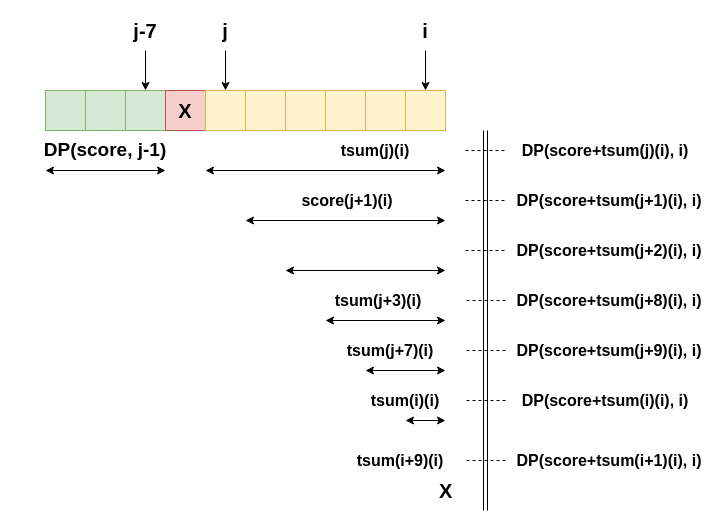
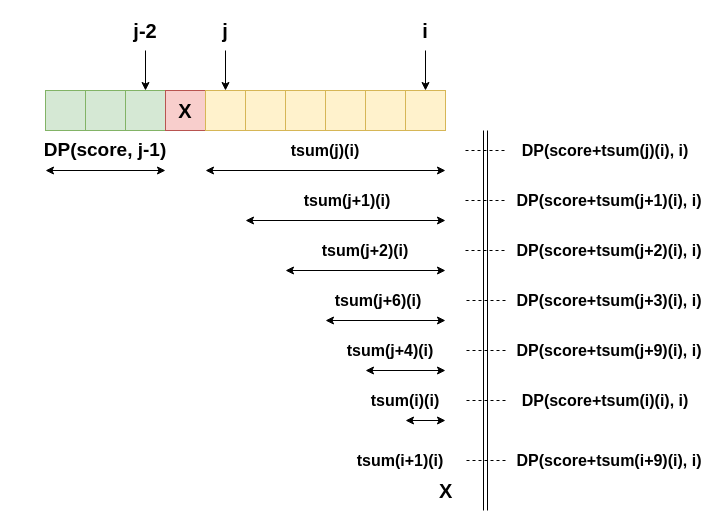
  <mxCell id="0" />
  <mxCell id="1" parent="0" />
  <mxCell id="2" value="" style="rounded=0;whiteSpace=wrap;html=1;fillColor=#d5e8d4;strokeColor=#82b366;" vertex="1" parent="1"><mxGeometry x="85" y="90" width="40" height="40" as="geometry" /></mxCell>
  <mxCell id="3" value="" style="rounded=0;whiteSpace=wrap;html=1;fillColor=#d5e8d4;strokeColor=#82b366;" vertex="1" parent="1"><mxGeometry x="125" y="90" width="40" height="40" as="geometry" /></mxCell>
  <mxCell id="4" value="&lt;b style=&quot;white-space: normal ; font-size: 20px&quot;&gt;X&lt;/b&gt;" style="rounded=0;whiteSpace=wrap;html=1;fillColor=#f8cecc;strokeColor=#b85450;" vertex="1" parent="1"><mxGeometry x="165" y="90" width="40" height="40" as="geometry" /></mxCell>
  <mxCell id="5" value="" style="rounded=0;whiteSpace=wrap;html=1;fillColor=#fff2cc;strokeColor=#d6b656;" vertex="1" parent="1"><mxGeometry x="205" y="90" width="40" height="40" as="geometry" /></mxCell>
  <mxCell id="6" value="" style="endArrow=classic;html=1;entryX=0.5;entryY=0;entryDx=0;entryDy=0;" edge="1" parent="1" target="5"><mxGeometry width="50" height="50" relative="1" as="geometry"><mxPoint x="225" y="50" as="sourcePoint" /><mxPoint x="175" y="-30" as="targetPoint" /></mxGeometry></mxCell>
  <mxCell id="7" value="&lt;b&gt;&lt;font style=&quot;font-size: 20px&quot;&gt;j&lt;/font&gt;&lt;/b&gt;" style="text;html=1;strokeColor=none;fillColor=none;align=center;verticalAlign=middle;whiteSpace=wrap;rounded=0;" vertex="1" parent="1"><mxGeometry x="205" y="20" width="40" height="20" as="geometry" /></mxCell>
  <mxCell id="8" value="" style="endArrow=classic;html=1;entryX=0.5;entryY=0;entryDx=0;entryDy=0;" edge="1" parent="1" target="13"><mxGeometry width="50" height="50" relative="1" as="geometry"><mxPoint x="425" y="50" as="sourcePoint" /><mxPoint x="435" y="-30" as="targetPoint" /></mxGeometry></mxCell>
  <mxCell id="9" value="" style="rounded=0;whiteSpace=wrap;html=1;fillColor=#fff2cc;strokeColor=#d6b656;" vertex="1" parent="1"><mxGeometry x="245" y="90" width="40" height="40" as="geometry" /></mxCell>
  <mxCell id="10" value="" style="rounded=0;whiteSpace=wrap;html=1;fillColor=#fff2cc;strokeColor=#d6b656;" vertex="1" parent="1"><mxGeometry x="285" y="90" width="40" height="40" as="geometry" /></mxCell>
  <mxCell id="11" value="" style="rounded=0;whiteSpace=wrap;html=1;fillColor=#fff2cc;strokeColor=#d6b656;" vertex="1" parent="1"><mxGeometry x="325" y="90" width="40" height="40" as="geometry" /></mxCell>
  <mxCell id="12" value="" style="rounded=0;whiteSpace=wrap;html=1;fillColor=#fff2cc;strokeColor=#d6b656;" vertex="1" parent="1"><mxGeometry x="365" y="90" width="40" height="40" as="geometry" /></mxCell>
  <mxCell id="13" value="" style="rounded=0;whiteSpace=wrap;html=1;fillColor=#fff2cc;strokeColor=#d6b656;" vertex="1" parent="1"><mxGeometry x="405" y="90" width="40" height="40" as="geometry" /></mxCell>
  <mxCell id="14" value="&lt;span style=&quot;font-size: 20px&quot;&gt;&lt;b&gt;i&lt;/b&gt;&lt;/span&gt;" style="text;html=1;strokeColor=none;fillColor=none;align=center;verticalAlign=middle;whiteSpace=wrap;rounded=0;" vertex="1" parent="1"><mxGeometry x="405" y="20" width="40" height="20" as="geometry" /></mxCell>
  <mxCell id="15" value="" style="endArrow=classic;startArrow=classic;html=1;" edge="1" parent="1"><mxGeometry width="50" height="50" relative="1" as="geometry"><mxPoint x="45" y="170" as="sourcePoint" /><mxPoint x="165" y="170" as="targetPoint" /></mxGeometry></mxCell>
  <mxCell id="16" value="" style="endArrow=classic;startArrow=classic;html=1;" edge="1" parent="1"><mxGeometry width="50" height="50" relative="1" as="geometry"><mxPoint x="205" y="170" as="sourcePoint" /><mxPoint x="445" y="170" as="targetPoint" /></mxGeometry></mxCell>
- <mxCell id="17" value="&lt;font style=&quot;font-size: 16px&quot;&gt;tsum(j)(i)&lt;/font&gt;" style="text;html=1;strokeColor=none;fillColor=none;align=center;verticalAlign=middle;whiteSpace=wrap;rounded=0;fontStyle=1" vertex="1" parent="1"><mxGeometry x="285" y="140" width="180" height="20" as="geometry" /></mxCell>
+ <mxCell id="17" value="&lt;font style=&quot;font-size: 16px&quot;&gt;tsum(j)(i)&lt;/font&gt;" style="text;html=1;strokeColor=none;fillColor=none;align=center;verticalAlign=middle;whiteSpace=wrap;rounded=0;fontStyle=1" vertex="1" parent="1"><mxGeometry x="235" y="140" width="180" height="20" as="geometry" /></mxCell>
  <mxCell id="18" value="" style="endArrow=classic;startArrow=classic;html=1;" edge="1" parent="1"><mxGeometry width="50" height="50" relative="1" as="geometry"><mxPoint x="245" y="220" as="sourcePoint" /><mxPoint x="445" y="220" as="targetPoint" /></mxGeometry></mxCell>
- <mxCell id="19" value="&lt;font style=&quot;font-size: 16px&quot;&gt;score(j+1)(i)&lt;/font&gt;" style="text;html=1;strokeColor=none;fillColor=none;align=center;verticalAlign=middle;whiteSpace=wrap;rounded=0;fontStyle=1" vertex="1" parent="1"><mxGeometry x="257" y="190" width="180" height="20" as="geometry" /></mxCell>
+ <mxCell id="19" value="&lt;font style=&quot;font-size: 16px&quot;&gt;tsum(j+1)(i)&lt;/font&gt;" style="text;html=1;strokeColor=none;fillColor=none;align=center;verticalAlign=middle;whiteSpace=wrap;rounded=0;fontStyle=1" vertex="1" parent="1"><mxGeometry x="257" y="190" width="180" height="20" as="geometry" /></mxCell>
  <mxCell id="20" value="" style="endArrow=classic;startArrow=classic;html=1;" edge="1" parent="1"><mxGeometry width="50" height="50" relative="1" as="geometry"><mxPoint x="285" y="270" as="sourcePoint" /><mxPoint x="445" y="270" as="targetPoint" /></mxGeometry></mxCell>
+ <mxCell id="21" value="&lt;font style=&quot;font-size: 16px&quot;&gt;tsum(j+2)(i)&lt;/font&gt;" style="text;html=1;strokeColor=none;fillColor=none;align=center;verticalAlign=middle;whiteSpace=wrap;rounded=0;fontStyle=1" vertex="1" parent="1"><mxGeometry x="305" y="240" width="120" height="20" as="geometry" /></mxCell>
  <mxCell id="22" value="" style="endArrow=classic;startArrow=classic;html=1;" edge="1" parent="1"><mxGeometry width="50" height="50" relative="1" as="geometry"><mxPoint x="325" y="320" as="sourcePoint" /><mxPoint x="445" y="320" as="targetPoint" /></mxGeometry></mxCell>
- <mxCell id="23" value="&lt;font style=&quot;font-size: 16px&quot;&gt;tsum(j+3)(i)&lt;/font&gt;" style="text;html=1;strokeColor=none;fillColor=none;align=center;verticalAlign=middle;whiteSpace=wrap;rounded=0;fontStyle=1" vertex="1" parent="1"><mxGeometry x="323" y="290" width="110" height="20" as="geometry" /></mxCell>
+ <mxCell id="23" value="&lt;font style=&quot;font-size: 16px&quot;&gt;tsum(j+6)(i)&lt;/font&gt;" style="text;html=1;strokeColor=none;fillColor=none;align=center;verticalAlign=middle;whiteSpace=wrap;rounded=0;fontStyle=1" vertex="1" parent="1"><mxGeometry x="323" y="290" width="110" height="20" as="geometry" /></mxCell>
  <mxCell id="24" value="" style="endArrow=classic;startArrow=classic;html=1;" edge="1" parent="1"><mxGeometry width="50" height="50" relative="1" as="geometry"><mxPoint x="365" y="370" as="sourcePoint" /><mxPoint x="445" y="370" as="targetPoint" /></mxGeometry></mxCell>
- <mxCell id="25" value="&lt;font style=&quot;font-size: 16px&quot;&gt;tsum(j+7)(i)&lt;/font&gt;" style="text;html=1;strokeColor=none;fillColor=none;align=center;verticalAlign=middle;whiteSpace=wrap;rounded=0;fontStyle=1" vertex="1" parent="1"><mxGeometry x="335" y="340" width="110" height="20" as="geometry" /></mxCell>
+ <mxCell id="25" value="&lt;font style=&quot;font-size: 16px&quot;&gt;tsum(j+4)(i)&lt;/font&gt;" style="text;html=1;strokeColor=none;fillColor=none;align=center;verticalAlign=middle;whiteSpace=wrap;rounded=0;fontStyle=1" vertex="1" parent="1"><mxGeometry x="335" y="340" width="110" height="20" as="geometry" /></mxCell>
  <mxCell id="26" value="" style="endArrow=classic;startArrow=classic;html=1;" edge="1" parent="1"><mxGeometry width="50" height="50" relative="1" as="geometry"><mxPoint x="405" y="420" as="sourcePoint" /><mxPoint x="445" y="420" as="targetPoint" /></mxGeometry></mxCell>
  <mxCell id="27" value="&lt;font style=&quot;font-size: 16px&quot;&gt;tsum(i)(i)&lt;/font&gt;" style="text;html=1;strokeColor=none;fillColor=none;align=center;verticalAlign=middle;whiteSpace=wrap;rounded=0;fontStyle=1" vertex="1" parent="1"><mxGeometry x="365" y="390" width="80" height="20" as="geometry" /></mxCell>
  <mxCell id="28" value="" style="endArrow=classic;startArrow=classic;html=1;" edge="1" parent="1"><mxGeometry width="50" height="50" relative="1" as="geometry"><mxPoint x="445" y="470" as="sourcePoint" /><mxPoint x="445" y="470" as="targetPoint" /></mxGeometry></mxCell>
- <mxCell id="29" value="&lt;font style=&quot;font-size: 16px&quot;&gt;tsum(i+9)(i)&lt;/font&gt;" style="text;html=1;strokeColor=none;fillColor=none;align=center;verticalAlign=middle;whiteSpace=wrap;rounded=0;fontStyle=1" vertex="1" parent="1"><mxGeometry x="355" y="450" width="90" height="20" as="geometry" /></mxCell>
+ <mxCell id="29" value="&lt;font style=&quot;font-size: 16px&quot;&gt;tsum(i+1)(i)&lt;/font&gt;" style="text;html=1;strokeColor=none;fillColor=none;align=center;verticalAlign=middle;whiteSpace=wrap;rounded=0;fontStyle=1" vertex="1" parent="1"><mxGeometry x="355" y="450" width="90" height="20" as="geometry" /></mxCell>
  <mxCell id="30" value="&lt;b&gt;&lt;font style=&quot;font-size: 20px&quot;&gt;X&lt;/font&gt;&lt;/b&gt;" style="text;html=1;" vertex="1" parent="1"><mxGeometry x="437" y="472" width="30" height="30" as="geometry" /></mxCell>
  <mxCell id="31" value="&lt;b&gt;&lt;font style=&quot;font-size: 19px&quot;&gt;DP(score, j-1)&lt;/font&gt;&lt;/b&gt;" style="text;html=1;strokeColor=none;fillColor=none;align=center;verticalAlign=middle;whiteSpace=wrap;rounded=0;" vertex="1" parent="1"><mxGeometry x="20" y="140" width="170" height="20" as="geometry" /></mxCell>
  <mxCell id="32" value="&lt;span style=&quot;font-size: 16px&quot;&gt;DP(score+tsum(j)(i), i)&lt;/span&gt;" style="text;html=1;strokeColor=none;fillColor=none;align=center;verticalAlign=middle;whiteSpace=wrap;rounded=0;fontStyle=1" vertex="1" parent="1"><mxGeometry x="515" y="140" width="180" height="20" as="geometry" /></mxCell>
  <mxCell id="33" value="&lt;span style=&quot;font-size: 16px&quot;&gt;DP(score+tsum(j+1)(i), i)&lt;/span&gt;" style="text;html=1;strokeColor=none;fillColor=none;align=center;verticalAlign=middle;whiteSpace=wrap;rounded=0;fontStyle=1" vertex="1" parent="1"><mxGeometry x="515" y="190" width="188" height="20" as="geometry" /></mxCell>
  <mxCell id="34" value="&lt;span style=&quot;font-size: 16px&quot;&gt;DP(score+tsum(j+2)(i), i)&lt;/span&gt;" style="text;html=1;strokeColor=none;fillColor=none;align=center;verticalAlign=middle;whiteSpace=wrap;rounded=0;fontStyle=1" vertex="1" parent="1"><mxGeometry x="515" y="240" width="188" height="20" as="geometry" /></mxCell>
- <mxCell id="35" value="&lt;span style=&quot;font-size: 16px&quot;&gt;DP(score+tsum(j+8)(i), i)&lt;/span&gt;" style="text;html=1;strokeColor=none;fillColor=none;align=center;verticalAlign=middle;whiteSpace=wrap;rounded=0;fontStyle=1" vertex="1" parent="1"><mxGeometry x="515" y="290" width="188" height="20" as="geometry" /></mxCell>
+ <mxCell id="35" value="&lt;span style=&quot;font-size: 16px&quot;&gt;DP(score+tsum(j+3)(i), i)&lt;/span&gt;" style="text;html=1;strokeColor=none;fillColor=none;align=center;verticalAlign=middle;whiteSpace=wrap;rounded=0;fontStyle=1" vertex="1" parent="1"><mxGeometry x="515" y="290" width="188" height="20" as="geometry" /></mxCell>
  <mxCell id="36" value="&lt;span style=&quot;font-size: 16px&quot;&gt;DP(score+tsum(j+9)(i), i)&lt;/span&gt;" style="text;html=1;strokeColor=none;fillColor=none;align=center;verticalAlign=middle;whiteSpace=wrap;rounded=0;fontStyle=1" vertex="1" parent="1"><mxGeometry x="515" y="340" width="188" height="20" as="geometry" /></mxCell>
  <mxCell id="37" value="&lt;span style=&quot;font-size: 16px&quot;&gt;DP(score+tsum(i)(i), i)&lt;/span&gt;" style="text;html=1;strokeColor=none;fillColor=none;align=center;verticalAlign=middle;whiteSpace=wrap;rounded=0;fontStyle=1" vertex="1" parent="1"><mxGeometry x="515" y="390" width="180" height="20" as="geometry" /></mxCell>
- <mxCell id="38" value="&lt;span style=&quot;font-size: 16px&quot;&gt;DP(score+tsum(i+1)(i), i)&lt;/span&gt;" style="text;html=1;strokeColor=none;fillColor=none;align=center;verticalAlign=middle;whiteSpace=wrap;rounded=0;fontStyle=1" vertex="1" parent="1"><mxGeometry x="515" y="450" width="188" height="20" as="geometry" /></mxCell>
+ <mxCell id="38" value="&lt;span style=&quot;font-size: 16px&quot;&gt;DP(score+tsum(i+9)(i), i)&lt;/span&gt;" style="text;html=1;strokeColor=none;fillColor=none;align=center;verticalAlign=middle;whiteSpace=wrap;rounded=0;fontStyle=1" vertex="1" parent="1"><mxGeometry x="515" y="450" width="188" height="20" as="geometry" /></mxCell>
  <mxCell id="39" value="" style="endArrow=classic;html=1;entryX=0.5;entryY=0;entryDx=0;entryDy=0;" edge="1" parent="1"><mxGeometry width="50" height="50" relative="1" as="geometry"><mxPoint x="145" y="50" as="sourcePoint" /><mxPoint x="145" y="90" as="targetPoint" /></mxGeometry></mxCell>
- <mxCell id="40" value="&lt;b&gt;&lt;font style=&quot;font-size: 20px&quot;&gt;j-7&lt;/font&gt;&lt;/b&gt;" style="text;html=1;strokeColor=none;fillColor=none;align=center;verticalAlign=middle;whiteSpace=wrap;rounded=0;" vertex="1" parent="1"><mxGeometry x="125" y="20" width="40" height="20" as="geometry" /></mxCell>
+ <mxCell id="40" value="&lt;b&gt;&lt;font style=&quot;font-size: 20px&quot;&gt;j-2&lt;/font&gt;&lt;/b&gt;" style="text;html=1;strokeColor=none;fillColor=none;align=center;verticalAlign=middle;whiteSpace=wrap;rounded=0;" vertex="1" parent="1"><mxGeometry x="125" y="20" width="40" height="20" as="geometry" /></mxCell>
  <mxCell id="41" value="" style="rounded=0;whiteSpace=wrap;html=1;fillColor=#d5e8d4;strokeColor=#82b366;" vertex="1" parent="1"><mxGeometry x="45" y="90" width="40" height="40" as="geometry" /></mxCell>
  <mxCell id="42" value="" style="shape=link;html=1;" edge="1" parent="1"><mxGeometry width="50" height="50" relative="1" as="geometry"><mxPoint x="485" y="130" as="sourcePoint" /><mxPoint x="485" y="510" as="targetPoint" /></mxGeometry></mxCell>
  <mxCell id="43" value="" style="endArrow=none;dashed=1;html=1;" edge="1" parent="1"><mxGeometry width="50" height="50" relative="1" as="geometry"><mxPoint x="465" y="150" as="sourcePoint" /><mxPoint x="505" y="150" as="targetPoint" /></mxGeometry></mxCell>
  <mxCell id="44" value="" style="endArrow=none;dashed=1;html=1;" edge="1" parent="1"><mxGeometry width="50" height="50" relative="1" as="geometry"><mxPoint x="465" y="200" as="sourcePoint" /><mxPoint x="505" y="200" as="targetPoint" /></mxGeometry></mxCell>
  <mxCell id="45" value="" style="endArrow=none;dashed=1;html=1;" edge="1" parent="1"><mxGeometry width="50" height="50" relative="1" as="geometry"><mxPoint x="465" y="250" as="sourcePoint" /><mxPoint x="505" y="250" as="targetPoint" /></mxGeometry></mxCell>
  <mxCell id="46" value="" style="endArrow=none;dashed=1;html=1;" edge="1" parent="1"><mxGeometry width="50" height="50" relative="1" as="geometry"><mxPoint x="505" y="300" as="sourcePoint" /><mxPoint x="465" y="300" as="targetPoint" /></mxGeometry></mxCell>
  <mxCell id="47" value="" style="endArrow=none;dashed=1;html=1;" edge="1" parent="1"><mxGeometry width="50" height="50" relative="1" as="geometry"><mxPoint x="505" y="350" as="sourcePoint" /><mxPoint x="465" y="350" as="targetPoint" /></mxGeometry></mxCell>
  <mxCell id="48" value="" style="endArrow=none;dashed=1;html=1;" edge="1" parent="1"><mxGeometry width="50" height="50" relative="1" as="geometry"><mxPoint x="505" y="400" as="sourcePoint" /><mxPoint x="465" y="400" as="targetPoint" /></mxGeometry></mxCell>
  <mxCell id="49" value="" style="endArrow=none;dashed=1;html=1;" edge="1" parent="1"><mxGeometry width="50" height="50" relative="1" as="geometry"><mxPoint x="505" y="460" as="sourcePoint" /><mxPoint x="465" y="460" as="targetPoint" /></mxGeometry></mxCell>
